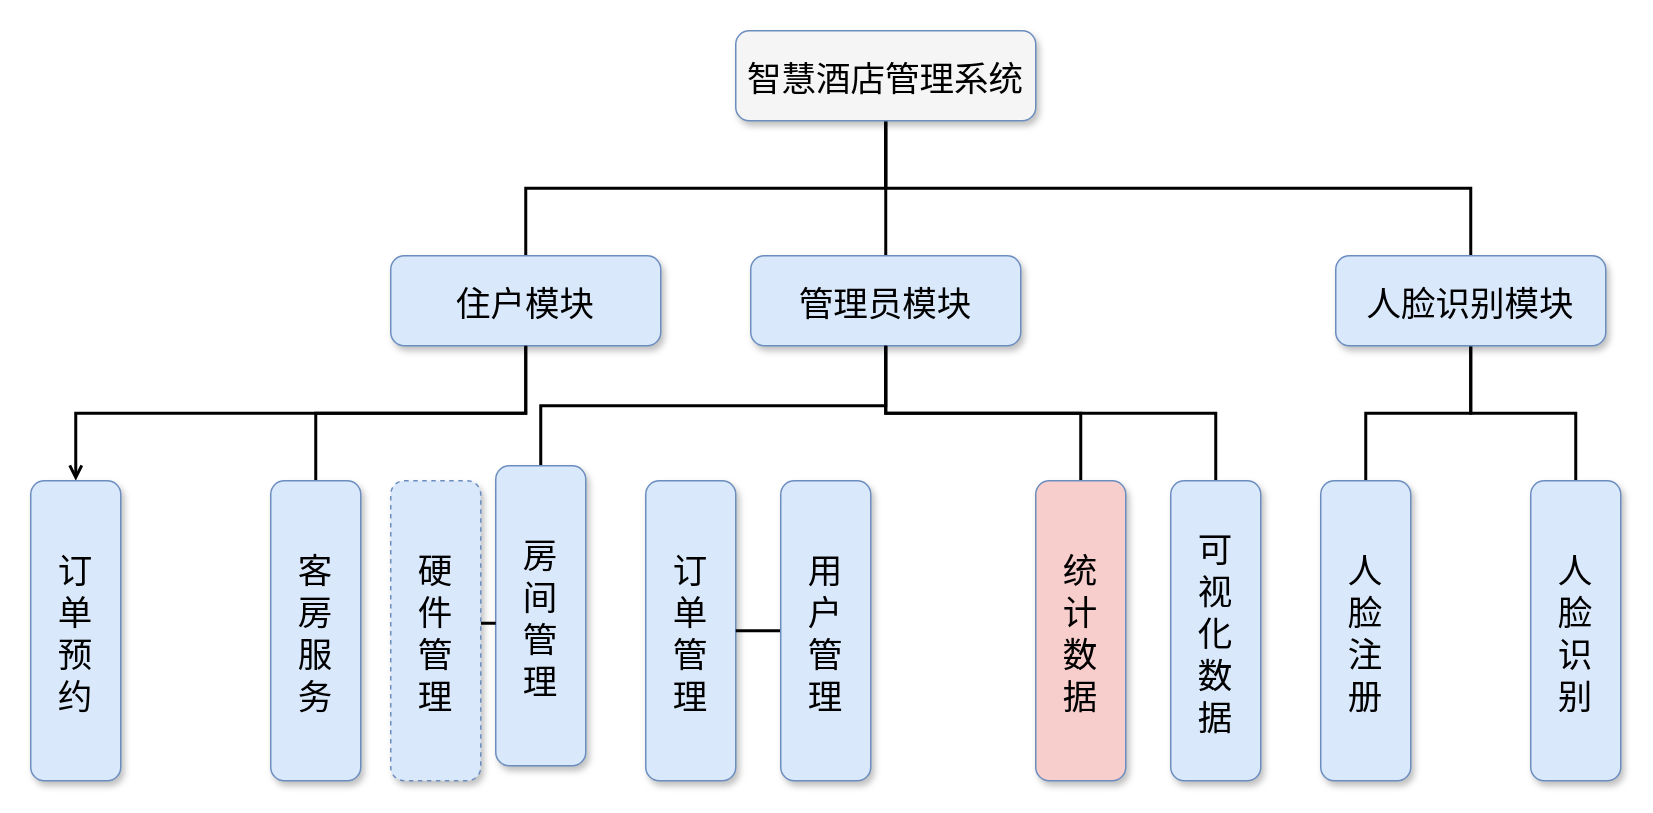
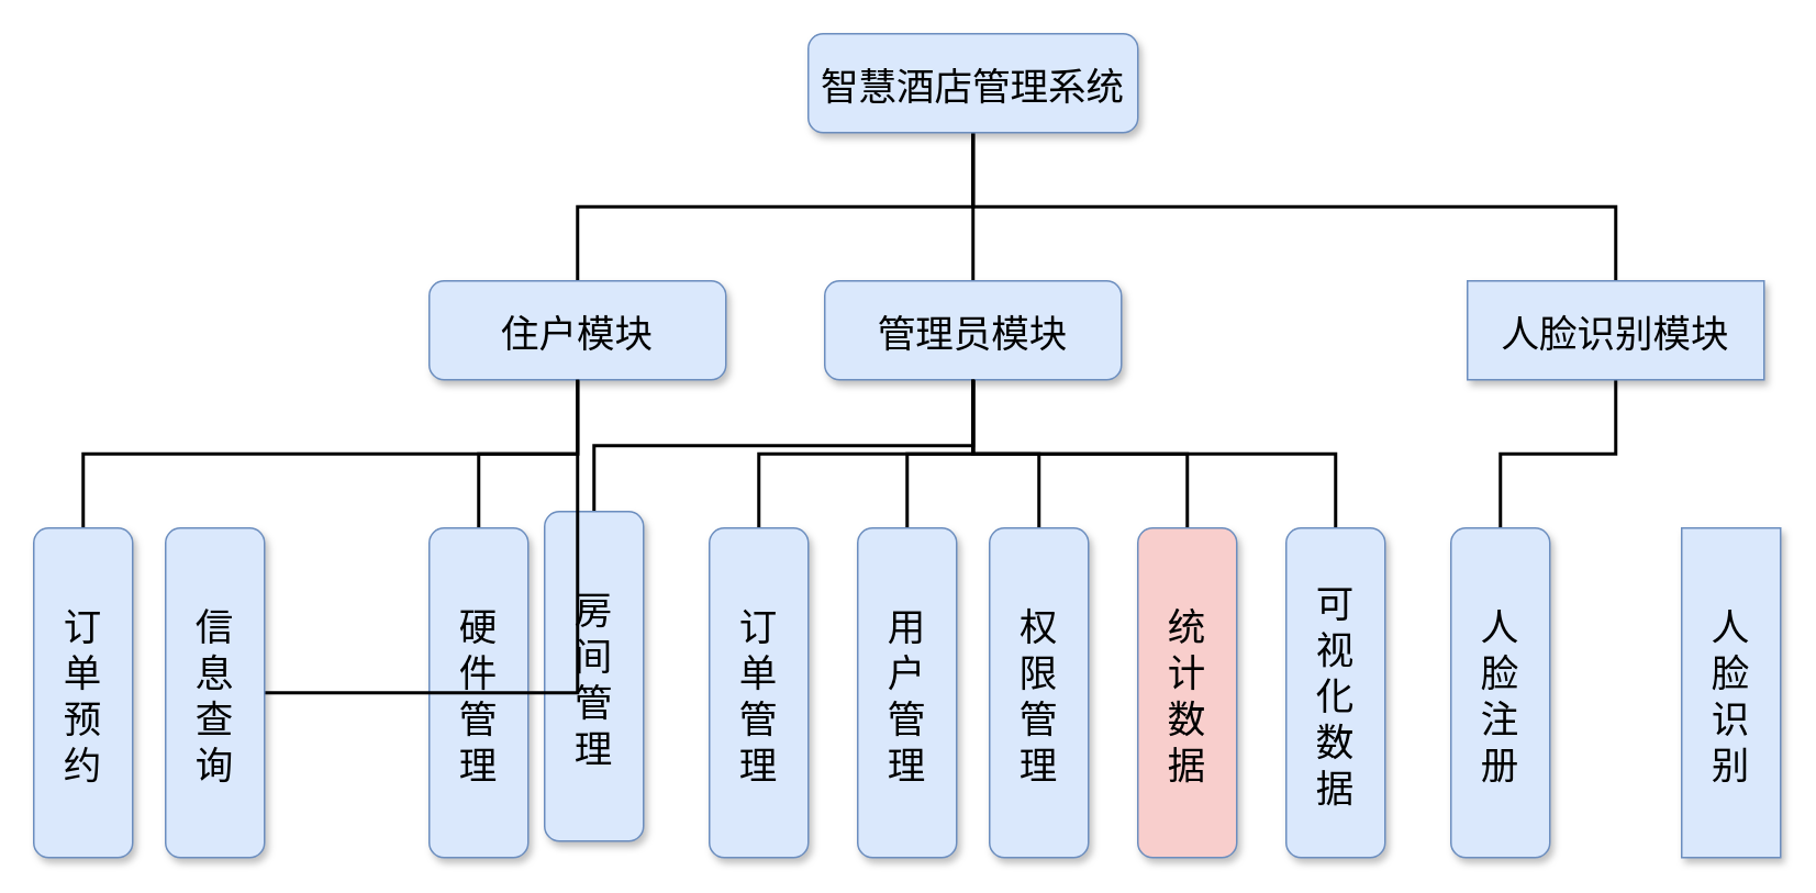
  <mxCell id="0" />
  <mxCell id="1" parent="0" />
  <mxCell id="2" style="edgeStyle=elbowEdgeStyle;rounded=0;orthogonalLoop=1;jettySize=auto;html=1;exitX=0.5;exitY=1;exitDx=0;exitDy=0;entryX=0.5;entryY=0;entryDx=0;entryDy=0;endArrow=none;endFill=0;strokeWidth=2;elbow=vertical;fontStyle=0" parent="1" source="5" target="7" edge="1"><mxGeometry relative="1" as="geometry" /></mxCell>
  <mxCell id="3" style="edgeStyle=elbowEdgeStyle;rounded=0;orthogonalLoop=1;jettySize=auto;html=1;exitX=0.5;exitY=1;exitDx=0;exitDy=0;entryX=0.5;entryY=0;entryDx=0;entryDy=0;endArrow=none;endFill=0;strokeWidth=2;elbow=vertical;fontStyle=0" parent="1" source="5" target="9" edge="1"><mxGeometry relative="1" as="geometry" /></mxCell>
  <mxCell id="4" style="edgeStyle=elbowEdgeStyle;rounded=0;orthogonalLoop=1;jettySize=auto;elbow=vertical;html=1;entryX=0.5;entryY=0;entryDx=0;entryDy=0;endArrow=none;endFill=0;strokeWidth=2;fontStyle=0" parent="1" source="5" target="28" edge="1"><mxGeometry relative="1" as="geometry" /></mxCell>
- <mxCell id="5" value="智慧酒店管理系统" style="rounded=1;strokeColor=#6c8ebf;shadow=1;fontStyle=0;fontSize=23;gradientDirection=west;fillColor=#f5f5f5;sketch=0;glass=0;" parent="1" vertex="1"><mxGeometry x="490" y="20" width="200" height="60" as="geometry" /></mxCell>
+ <mxCell id="5" value="智慧酒店管理系统" style="rounded=1;strokeColor=#6c8ebf;shadow=1;fontStyle=0;fontSize=23;gradientDirection=west;fillColor=#dae8fc;sketch=0;glass=0;" parent="1" vertex="1"><mxGeometry x="490" y="20" width="200" height="60" as="geometry" /></mxCell>
  <mxCell id="6" style="edgeStyle=elbowEdgeStyle;rounded=0;orthogonalLoop=1;jettySize=auto;html=1;exitX=0.5;exitY=1;exitDx=0;exitDy=0;endArrow=none;endFill=0;strokeWidth=2;elbow=vertical;entryX=0.5;entryY=0;entryDx=0;entryDy=0;fontStyle=0" parent="1" source="7" target="10" edge="1"><mxGeometry relative="1" as="geometry"><mxPoint x="500" y="290" as="targetPoint" /></mxGeometry></mxCell>
  <mxCell id="7" value="管理员模块" style="rounded=1;fillColor=#dae8fc;strokeColor=#6c8ebf;shadow=1;fontStyle=0;fontSize=23;" parent="1" vertex="1"><mxGeometry x="500" y="170" width="180" height="60" as="geometry" /></mxCell>
- <mxCell id="8" style="edgeStyle=elbowEdgeStyle;rounded=0;orthogonalLoop=1;jettySize=auto;elbow=vertical;html=1;entryX=0.5;entryY=0;entryDx=0;entryDy=0;endArrow=open;endFill=0;strokeWidth=2;fontStyle=0;" parent="1" source="9" target="21" edge="1"><mxGeometry relative="1" as="geometry" /></mxCell>
+ <mxCell id="8" style="edgeStyle=elbowEdgeStyle;rounded=0;orthogonalLoop=1;jettySize=auto;elbow=vertical;html=1;entryX=0.5;entryY=0;entryDx=0;entryDy=0;endArrow=none;endFill=0;strokeWidth=2;fontStyle=0" parent="1" source="9" target="21" edge="1"><mxGeometry relative="1" as="geometry" /></mxCell>
  <mxCell id="9" value="住户模块" style="rounded=1;fillColor=#dae8fc;strokeColor=#6c8ebf;shadow=1;fontStyle=0;fontSize=23;" parent="1" vertex="1"><mxGeometry x="260" y="170" width="180" height="60" as="geometry" /></mxCell>
  <mxCell id="10" value="房&#10;间&#10;管&#10;理" style="rounded=1;fillColor=#dae8fc;strokeColor=#6c8ebf;shadow=1;fontStyle=0;fontSize=23;" parent="1" vertex="1"><mxGeometry x="330" y="310" width="60" height="200" as="geometry" /></mxCell>
+ <mxCell id="11" value="" style="edgeStyle=elbowEdgeStyle;rounded=0;orthogonalLoop=1;jettySize=auto;elbow=vertical;html=1;endArrow=none;endFill=0;strokeWidth=2;fontStyle=0" parent="1" source="12" target="7" edge="1"><mxGeometry relative="1" as="geometry" /></mxCell>
  <mxCell id="12" value="订&#10;单&#10;管&#10;理" style="rounded=1;fillColor=#dae8fc;strokeColor=#6c8ebf;shadow=1;fontStyle=0;fontSize=23;" parent="1" vertex="1"><mxGeometry x="430" y="320" width="60" height="200" as="geometry" /></mxCell>
- <mxCell id="13" value="" style="edgeStyle=elbowEdgeStyle;rounded=0;orthogonalLoop=1;jettySize=auto;elbow=vertical;html=1;endArrow=none;endFill=0;strokeWidth=2;fontStyle=0;" parent="1" source="14" target="12" edge="1"><mxGeometry relative="1" as="geometry" /></mxCell>
+ <mxCell id="13" value="" style="edgeStyle=elbowEdgeStyle;rounded=0;orthogonalLoop=1;jettySize=auto;elbow=vertical;html=1;endArrow=none;endFill=0;strokeWidth=2;fontStyle=0" parent="1" source="14" target="7" edge="1"><mxGeometry relative="1" as="geometry" /></mxCell>
  <mxCell id="14" value="用&#10;户&#10;管&#10;理" style="rounded=1;fillColor=#dae8fc;strokeColor=#6c8ebf;shadow=1;fontStyle=0;fontSize=23;" parent="1" vertex="1"><mxGeometry x="520" y="320" width="60" height="200" as="geometry" /></mxCell>
  <mxCell id="15" value="" style="edgeStyle=elbowEdgeStyle;rounded=0;orthogonalLoop=1;jettySize=auto;elbow=vertical;html=1;endArrow=none;endFill=0;strokeWidth=2;fontStyle=0" parent="1" source="16" target="7" edge="1"><mxGeometry relative="1" as="geometry" /></mxCell>
  <mxCell id="16" value="可&#10;视&#10;化&#10;数&#10;据" style="rounded=1;fillColor=#dae8fc;strokeColor=#6c8ebf;shadow=1;fontStyle=0;fontSize=23;" parent="1" vertex="1"><mxGeometry x="780" y="320" width="60" height="200" as="geometry" /></mxCell>
  <mxCell id="17" value="" style="edgeStyle=elbowEdgeStyle;rounded=0;orthogonalLoop=1;jettySize=auto;elbow=vertical;html=1;endArrow=none;endFill=0;strokeWidth=2;fontStyle=0" parent="1" source="18" target="7" edge="1"><mxGeometry relative="1" as="geometry" /></mxCell>
  <mxCell id="18" value="统&#10;计&#10;数&#10;据" style="rounded=1;fillColor=#f8cecc;strokeColor=#6c8ebf;shadow=1;fontStyle=0;fontSize=23;" parent="1" vertex="1"><mxGeometry x="690" y="320" width="60" height="200" as="geometry" /></mxCell>
+ <mxCell id="19" value="" style="edgeStyle=elbowEdgeStyle;rounded=0;orthogonalLoop=1;jettySize=auto;elbow=vertical;html=1;endArrow=none;endFill=0;strokeWidth=2;fontStyle=0" parent="1" source="20" target="7" edge="1"><mxGeometry relative="1" as="geometry" /></mxCell>
+ <mxCell id="20" value="权&#10;限&#10;管&#10;理" style="rounded=1;fillColor=#dae8fc;strokeColor=#6c8ebf;shadow=1;fontStyle=0;fontSize=23;" parent="1" vertex="1"><mxGeometry x="600" y="320" width="60" height="200" as="geometry" /></mxCell>
  <mxCell id="21" value="订&#10;单&#10;预&#10;约" style="rounded=1;fillColor=#dae8fc;strokeColor=#6c8ebf;shadow=1;fontStyle=0;fontSize=23;" parent="1" vertex="1"><mxGeometry x="20" y="320" width="60" height="200" as="geometry" /></mxCell>
- <mxCell id="22" value="" style="edgeStyle=elbowEdgeStyle;rounded=0;orthogonalLoop=1;jettySize=auto;elbow=vertical;html=1;endArrow=none;endFill=0;strokeWidth=2;fontStyle=0" parent="1" source="23" target="9" edge="1"><mxGeometry relative="1" as="geometry" /></mxCell>
- <mxCell id="23" value="客&#10;房&#10;服&#10;务" style="rounded=1;fillColor=#dae8fc;strokeColor=#6c8ebf;shadow=1;fontStyle=0;fontSize=23;" parent="1" vertex="1"><mxGeometry x="180" y="320" width="60" height="200" as="geometry" /></mxCell>
- <mxCell id="24" value="" style="edgeStyle=elbowEdgeStyle;rounded=0;orthogonalLoop=1;jettySize=auto;elbow=vertical;html=1;endArrow=none;endFill=0;strokeWidth=2;fontStyle=0;" parent="1" source="25" target="10" edge="1"><mxGeometry relative="1" as="geometry" /></mxCell>
- <mxCell id="25" value="硬&#10;件&#10;管&#10;理" style="rounded=1;fillColor=#dae8fc;strokeColor=#6c8ebf;shadow=1;fontStyle=0;fontSize=23;dashed=1;" parent="1" vertex="1"><mxGeometry x="260" y="320" width="60" height="200" as="geometry" /></mxCell>
- <mxCell id="26" style="edgeStyle=elbowEdgeStyle;rounded=0;orthogonalLoop=1;jettySize=auto;elbow=vertical;html=1;exitX=0.5;exitY=1;exitDx=0;exitDy=0;entryX=0.5;entryY=0;entryDx=0;entryDy=0;endArrow=none;endFill=0;strokeWidth=2;fontStyle=0" parent="1" source="28" target="30" edge="1"><mxGeometry relative="1" as="geometry" /></mxCell>
+ <mxCell id="24" value="" style="edgeStyle=elbowEdgeStyle;rounded=0;orthogonalLoop=1;jettySize=auto;elbow=vertical;html=1;endArrow=none;endFill=0;strokeWidth=2;fontStyle=0" parent="1" source="25" target="9" edge="1"><mxGeometry relative="1" as="geometry" /></mxCell>
+ <mxCell id="25" value="硬&#10;件&#10;管&#10;理" style="rounded=1;fillColor=#dae8fc;strokeColor=#6c8ebf;shadow=1;fontStyle=0;fontSize=23;" parent="1" vertex="1"><mxGeometry x="260" y="320" width="60" height="200" as="geometry" /></mxCell>
  <mxCell id="27" style="edgeStyle=elbowEdgeStyle;rounded=0;orthogonalLoop=1;jettySize=auto;elbow=vertical;html=1;entryX=0.5;entryY=0;entryDx=0;entryDy=0;endArrow=none;endFill=0;strokeWidth=2;fontStyle=0" parent="1" source="28" target="29" edge="1"><mxGeometry relative="1" as="geometry" /></mxCell>
- <mxCell id="28" value="人脸识别模块" style="rounded=1;fillColor=#dae8fc;strokeColor=#6c8ebf;shadow=1;fontStyle=0;fontSize=23;" parent="1" vertex="1"><mxGeometry x="890" y="170" width="180" height="60" as="geometry" /></mxCell>
+ <mxCell id="28" value="人脸识别模块" style="fillColor=#dae8fc;strokeColor=#6c8ebf;shadow=1;fontStyle=0;fontSize=23;rounded=0;" parent="1" vertex="1"><mxGeometry x="890" y="170" width="180" height="60" as="geometry" /></mxCell>
  <mxCell id="29" value="人&#10;脸&#10;注&#10;册" style="rounded=1;fillColor=#dae8fc;strokeColor=#6c8ebf;shadow=1;fontStyle=0;fontSize=23;" parent="1" vertex="1"><mxGeometry x="880" y="320" width="60" height="200" as="geometry" /></mxCell>
- <mxCell id="30" value="人&#10;脸&#10;识&#10;别" style="rounded=1;fillColor=#dae8fc;strokeColor=#6c8ebf;shadow=1;fontStyle=0;fontSize=23;" parent="1" vertex="1"><mxGeometry x="1020" y="320" width="60" height="200" as="geometry" /></mxCell>
+ <mxCell id="30" value="人&#10;脸&#10;识&#10;别" style="fillColor=#dae8fc;strokeColor=#6c8ebf;shadow=1;fontStyle=0;fontSize=23;rounded=0;" parent="1" vertex="1"><mxGeometry x="1020" y="320" width="60" height="200" as="geometry" /></mxCell>
+ <mxCell id="31" value="" style="edgeStyle=orthogonalEdgeStyle;rounded=0;orthogonalLoop=1;jettySize=auto;html=1;endArrow=none;endFill=0;strokeWidth=2;" parent="1" source="32" target="9" edge="1"><mxGeometry relative="1" as="geometry" /></mxCell>
+ <mxCell id="32" value="信&#10;息&#10;查&#10;询" style="rounded=1;fillColor=#dae8fc;strokeColor=#6c8ebf;shadow=1;fontStyle=0;fontSize=23;" parent="1" vertex="1"><mxGeometry x="100" y="320" width="60" height="200" as="geometry" /></mxCell>
